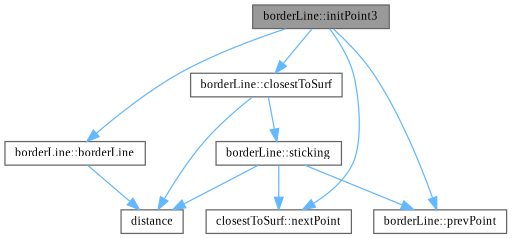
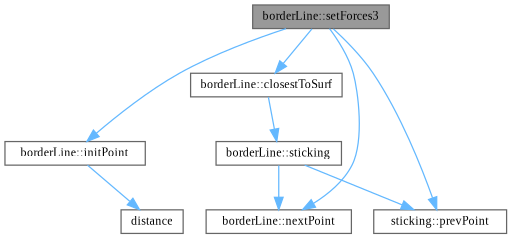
  digraph {
    fontname="Liberation Serif"
    rankdir=TB
    node [color=grey40 fillcolor=white fontname="Liberation Serif" fontsize=10 shape=box style=filled]
    edge [color=steelblue1 fontname="Liberation Serif" fontsize=10 labelfontname=Helvetica labelfontsize=10 style=solid]
-   n1 [color=gray40 fillcolor=grey60 fontcolor=black height=0.2 label="borderLine::initPoint3" width=0.4]
+   n1 [color=gray40 fillcolor=grey60 fontcolor=black height=0.2 label="borderLine::setForces3" width=0.4]
    n2 [height=0.2 label="borderLine::closestToSurf" width=0.4]
-   n3 [height=0.2 label="borderLine::borderLine" width=0.4]
-   n4 [height=0.2 label="closestToSurf::nextPoint" width=0.4]
-   n5 [height=0.2 label="borderLine::prevPoint" width=0.4]
+   n3 [height=0.2 label="borderLine::initPoint" width=0.4]
+   n4 [height=0.2 label="borderLine::nextPoint" width=0.4]
+   n5 [height=0.2 label="sticking::prevPoint" width=0.4]
    n6 [height=0.2 label=distance width=0.4]
    n7 [height=0.2 label="borderLine::sticking" width=0.4]
    n1 -> n2
    n1 -> n3
    n1 -> n4
    n1 -> n5
-   n2 -> n6
    n2 -> n7
    n3 -> n6
    n7 -> n4
    n7 -> n5
-   n7 -> n6
  }
